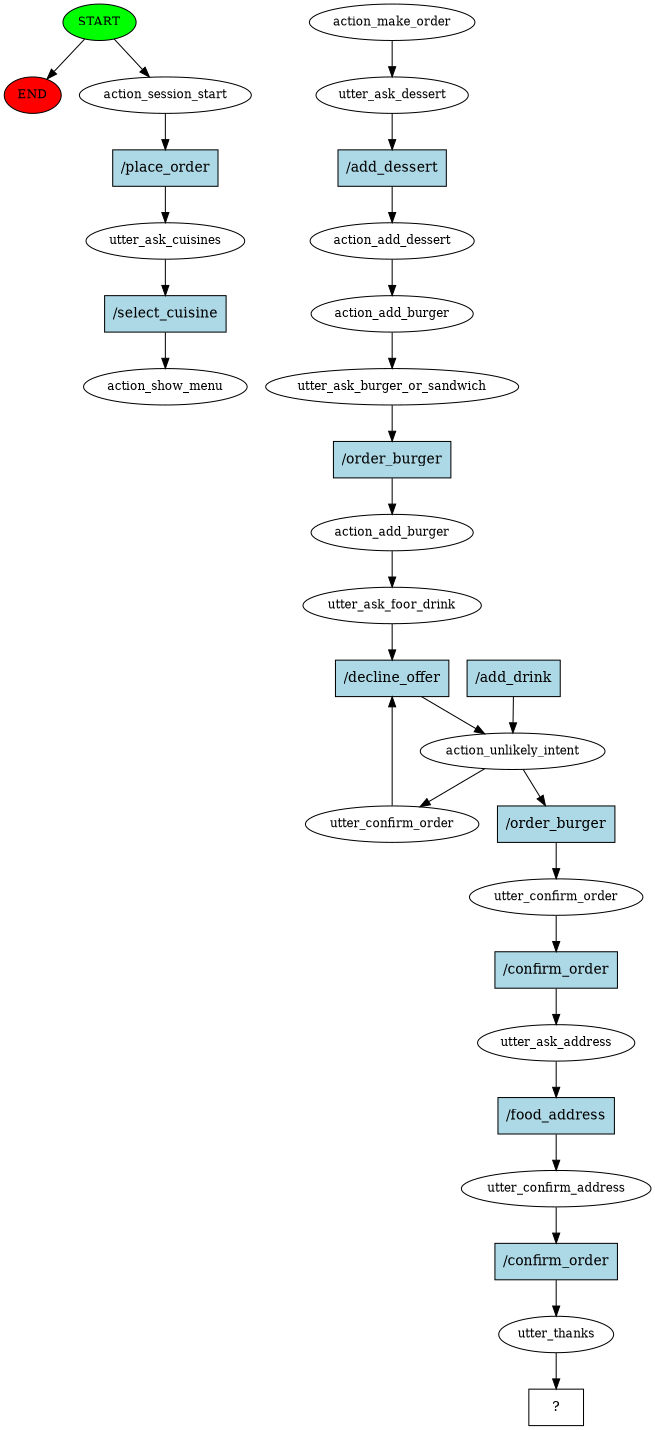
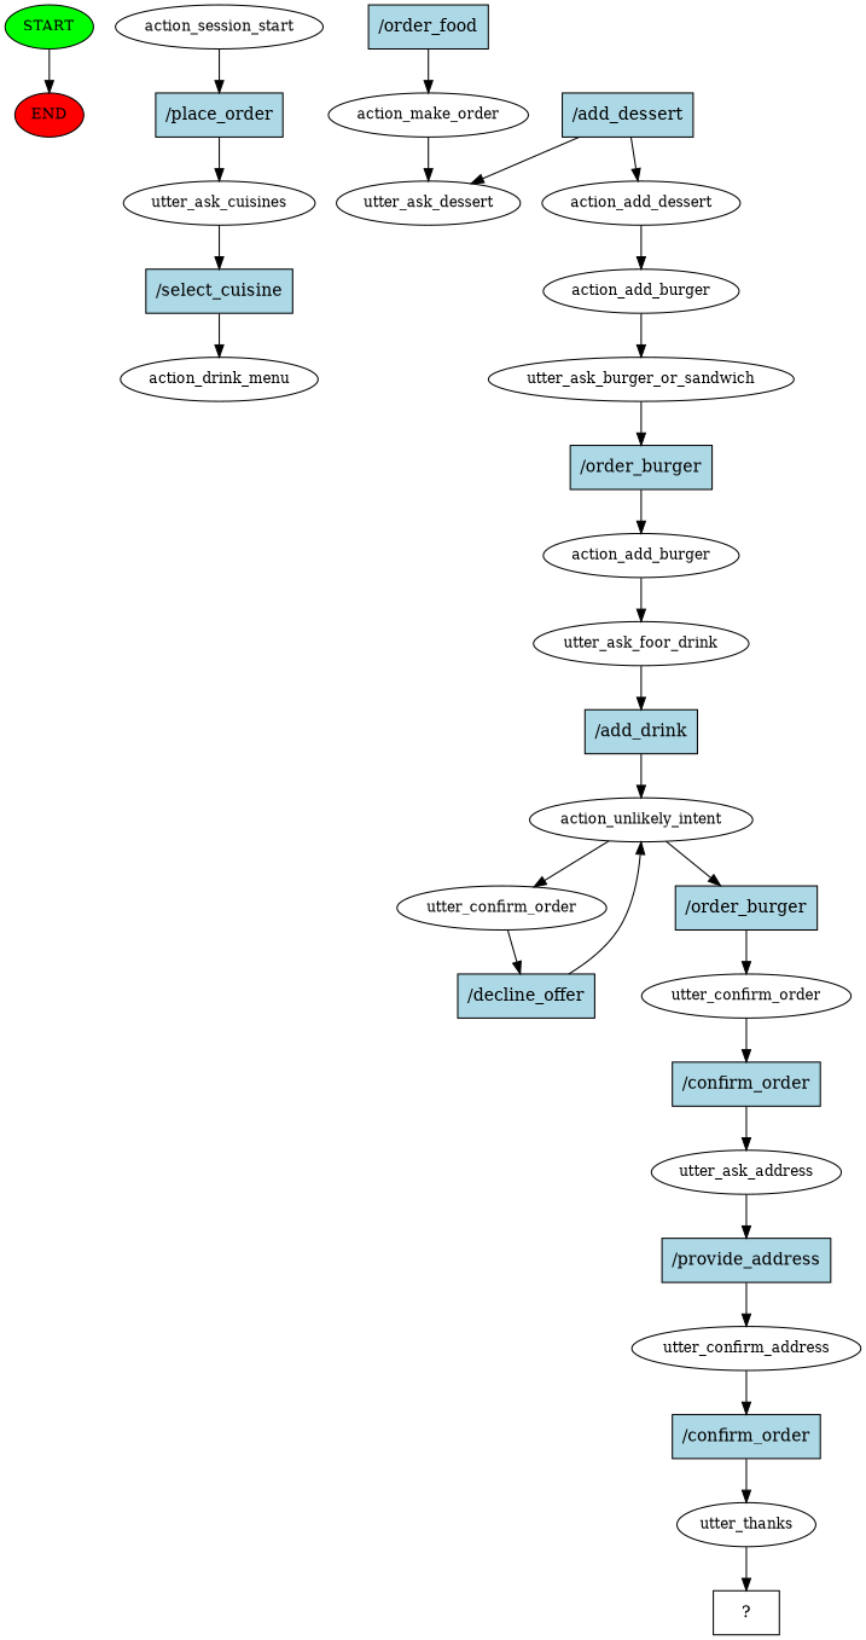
  digraph {
    node [fontsize=12]
    n1 [fillcolor=green label=START style=filled]
    n2 [fillcolor=red label=END style=filled]
    n3 [label=action_session_start]
    n4 [fillcolor=lightblue label="/place_order" shape=rect style=filled fontsize=""]
    n5 [label=utter_ask_cuisines]
    n6 [fillcolor=lightblue label="/select_cuisine" shape=rect style=filled fontsize=""]
-   n7 [label=action_show_menu]
+   n7 [label=action_drink_menu]
+   n8 [fillcolor=lightblue label="/order_food" shape=rect style=filled fontsize=""]
    n9 [label=action_make_order]
    n10 [label=utter_ask_dessert]
    n11 [fillcolor=lightblue label="/add_dessert" shape=rect style=filled fontsize=""]
    n12 [label=action_add_dessert]
    n13 [label=action_add_burger]
    n14 [label=utter_ask_burger_or_sandwich]
    n15 [fillcolor=lightblue label="/order_burger" shape=rect style=filled fontsize=""]
    n16 [label=action_add_burger]
    n17 [label=utter_ask_foor_drink]
    n18 [fillcolor=lightblue label="/add_drink" shape=rect style=filled fontsize=""]
    n19 [label=action_unlikely_intent]
    n20 [label=utter_confirm_order]
    n21 [fillcolor=lightblue label="/order_burger" shape=rect style=filled fontsize=""]
    n22 [fillcolor=lightblue label="/decline_offer" shape=rect style=filled fontsize=""]
    n23 [label=utter_confirm_order]
    n24 [fillcolor=lightblue label="/confirm_order" shape=rect style=filled fontsize=""]
    n25 [label=utter_ask_address]
-   n26 [fillcolor=lightblue label="/food_address" shape=rect style=filled fontsize=""]
+   n26 [fillcolor=lightblue label="/provide_address" shape=rect style=filled fontsize=""]
    n27 [label=utter_confirm_address]
    n28 [fillcolor=lightblue label="/confirm_order" shape=rect style=filled fontsize=""]
    n29 [label=utter_thanks]
    n30 [label="  ?  " shape=rect fontsize=""]
    n1 -> n2
-   n1 -> n3
    n3 -> n4
    n4 -> n5
    n5 -> n6
    n6 -> n7
+   n8 -> n9
    n9 -> n10
-   n10 -> n11
+   n11 -> n10
    n11 -> n12
    n12 -> n13
    n13 -> n14
    n14 -> n15
    n15 -> n16
    n16 -> n17
-   n17 -> n22
+   n17 -> n18
    n18 -> n19
    n19 -> n20
    n19 -> n21
    n20 -> n22
    n21 -> n23
    n22 -> n19
    n23 -> n24
    n24 -> n25
    n25 -> n26
    n26 -> n27
    n27 -> n28
    n28 -> n29
    n29 -> n30
  }
